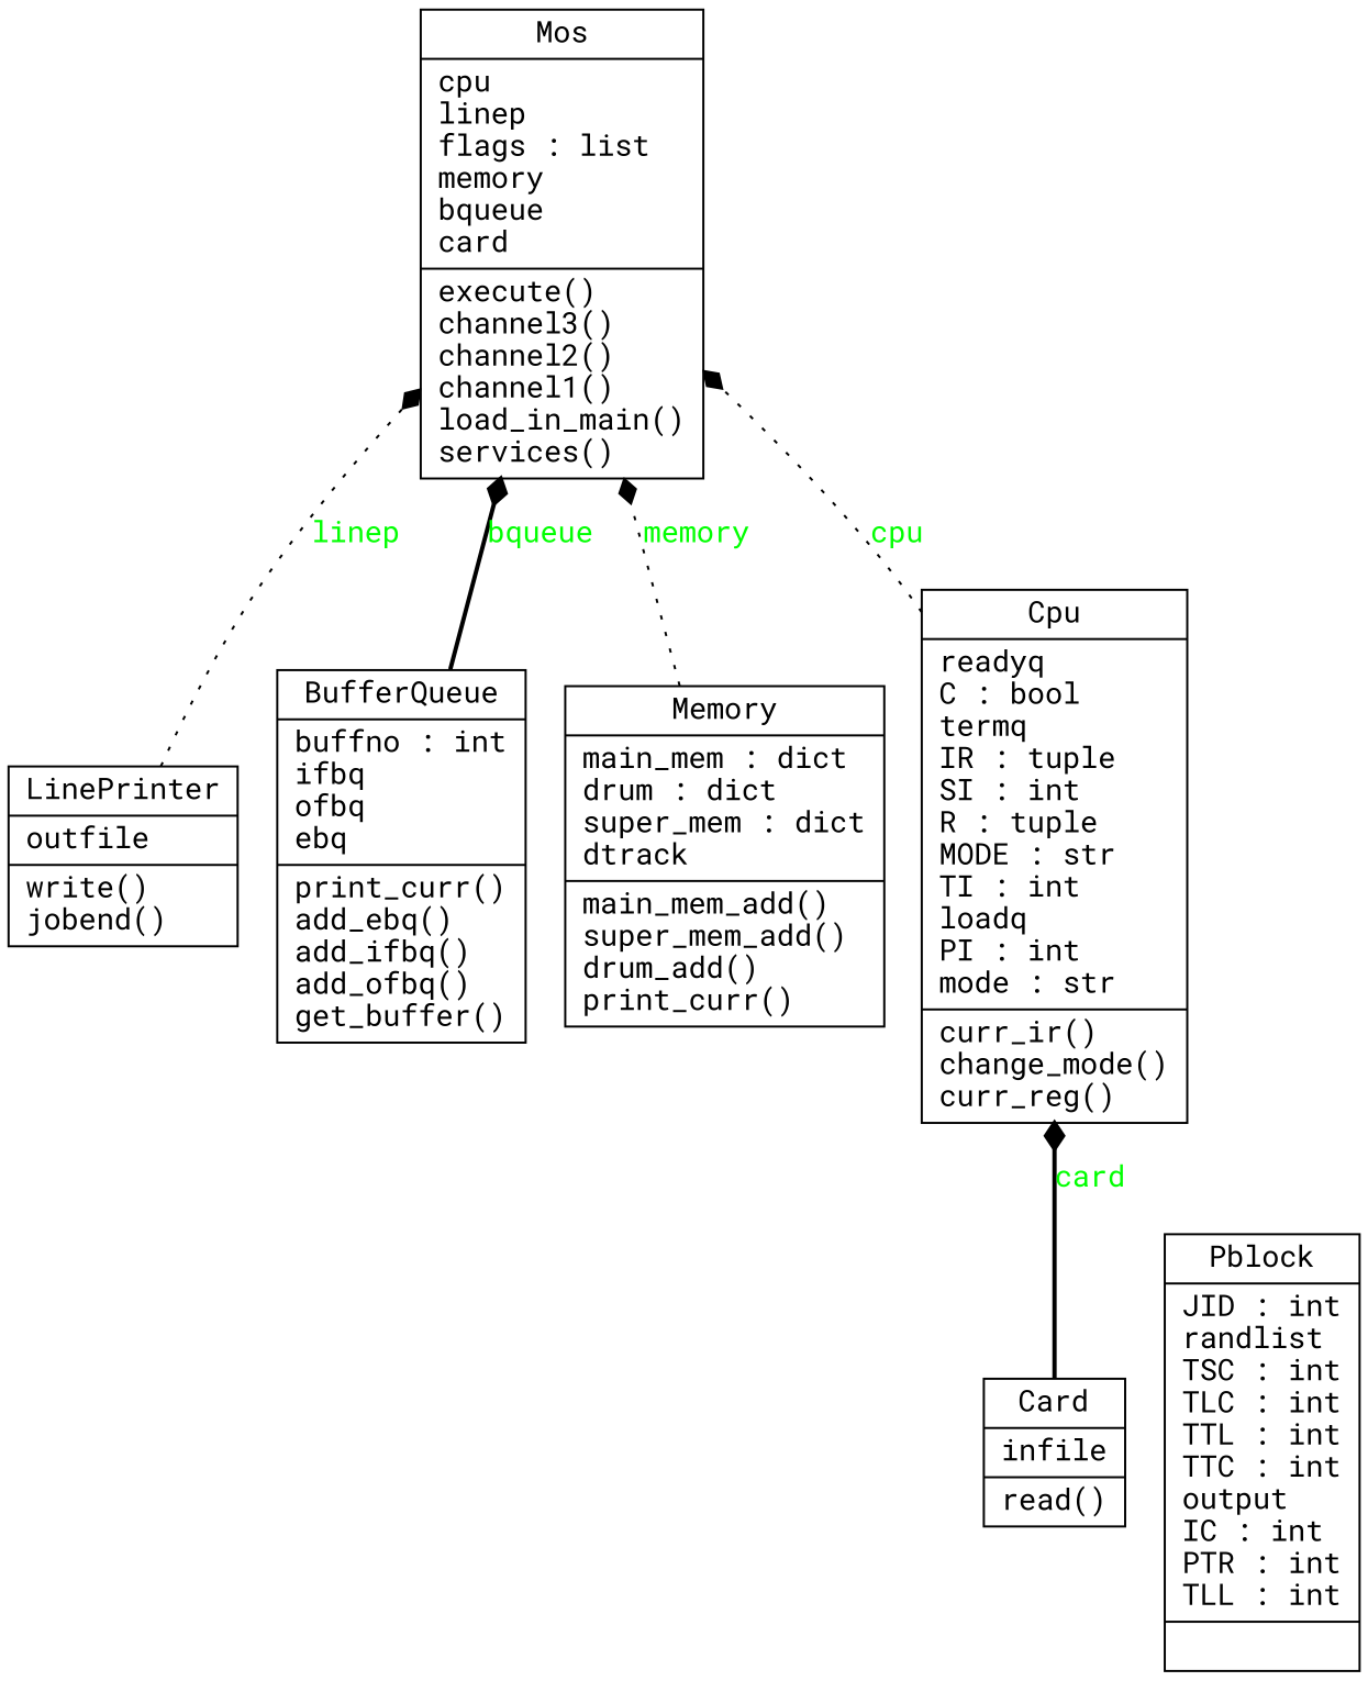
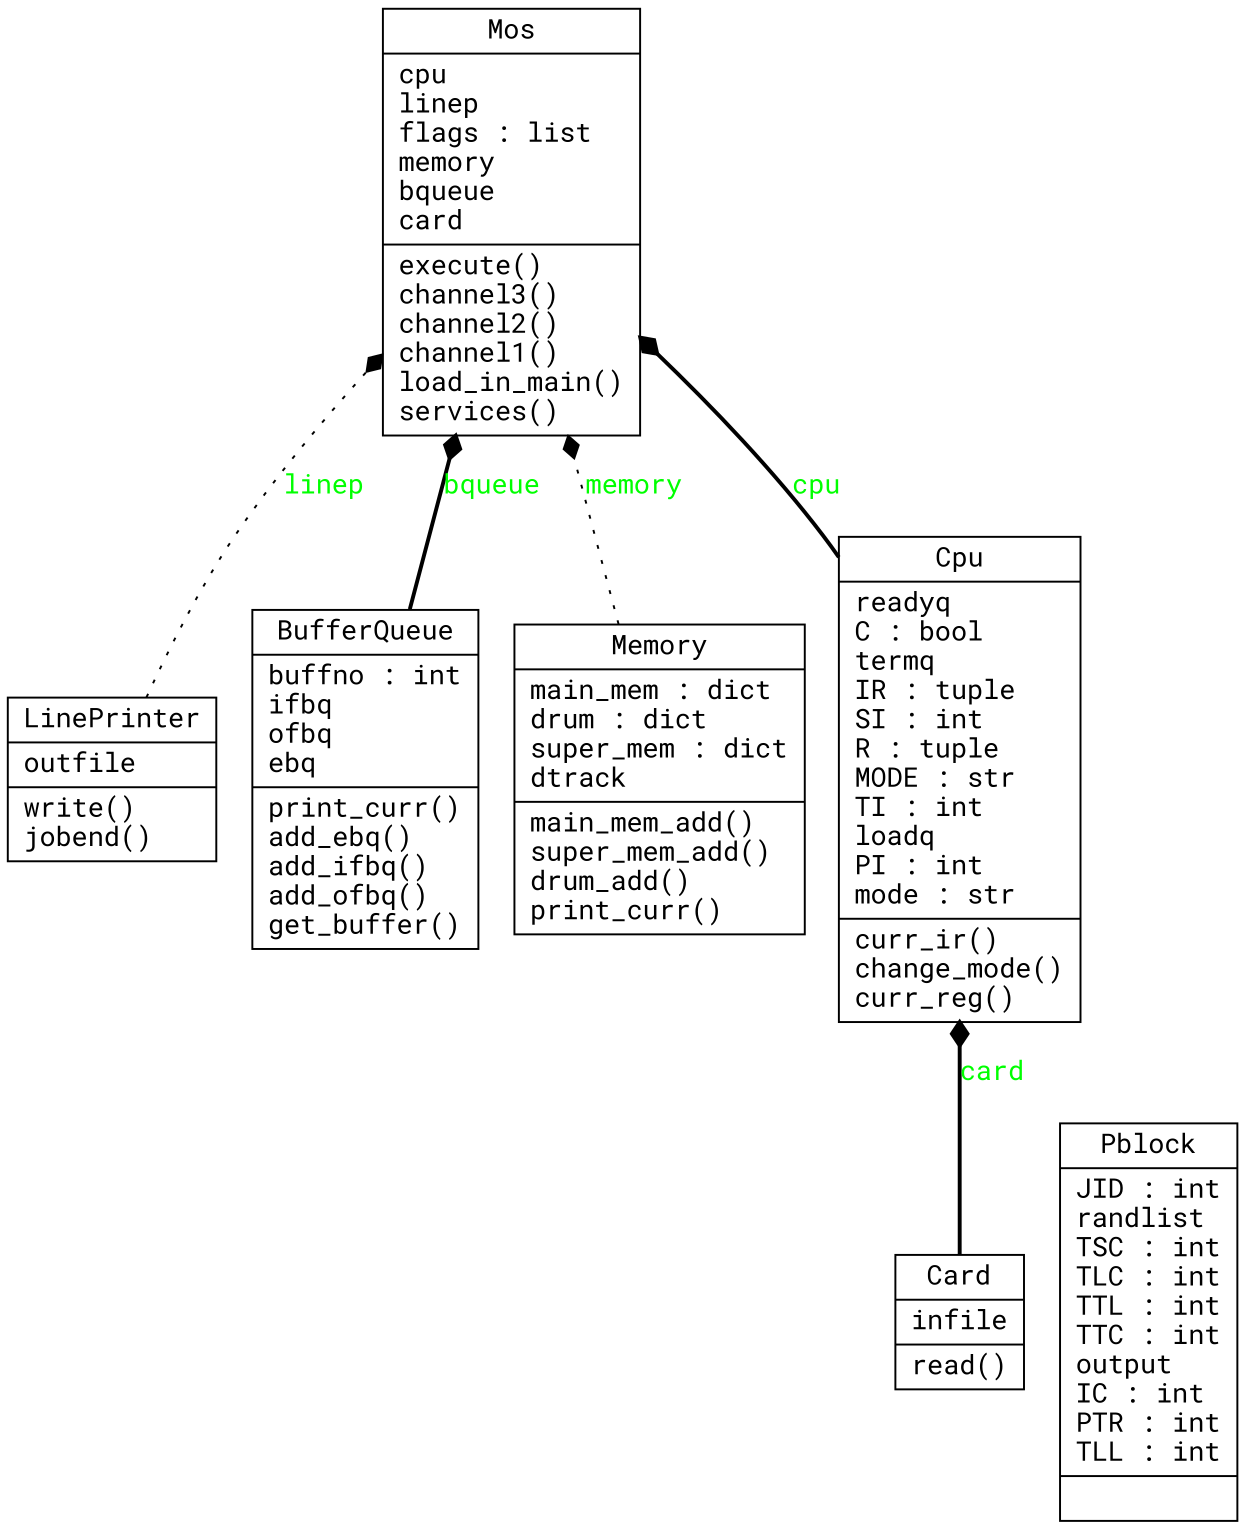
  digraph {
    fontname="Roboto Mono"
    rankdir=BT
    node [fontname="Roboto Mono" shape=record]
    edge [arrowhead=diamond arrowtail=none fontcolor=green fontname="Roboto Mono" style=bold]
    n1 [label="{Mos|cpu\llinep\lflags : list\lmemory\lbqueue\lcard\l|execute()\lchannel3()\lchannel2()\lchannel1()\lload_in_main()\lservices()\l}"]
    n2 [label="{LinePrinter|outfile\l|write()\ljobend()\l}"]
    n3 [label="{BufferQueue|buffno : int\lifbq\lofbq\lebq\l|print_curr()\ladd_ebq()\ladd_ifbq()\ladd_ofbq()\lget_buffer()\l}"]
    n4 [label="{Pblock|JID : int\lrandlist\lTSC : int\lTLC : int\lTTL : int\lTTC : int\loutput\lIC : int\lPTR : int\lTLL : int\l|}"]
    n5 [label="{Memory|main_mem : dict\ldrum : dict\lsuper_mem : dict\ldtrack\l|main_mem_add()\lsuper_mem_add()\ldrum_add()\lprint_curr()\l}"]
    n6 [label="{Cpu|readyq\lC : bool\ltermq\lIR : tuple\lSI : int\lR : tuple\lMODE : str\lTI : int\lloadq\lPI : int\lmode : str\l|curr_ir()\lchange_mode()\lcurr_reg()\l}"]
    n7 [label="{Card|infile\l|read()\l}"]
    n2 -> n1 [label=linep style=dotted]
    n3 -> n1 [label=bqueue]
    n5 -> n1 [label=memory style=dotted]
-   n6 -> n1 [label=cpu style=dotted]
+   n6 -> n1 [label=cpu]
    n7 -> n6 [label=card]
  }
